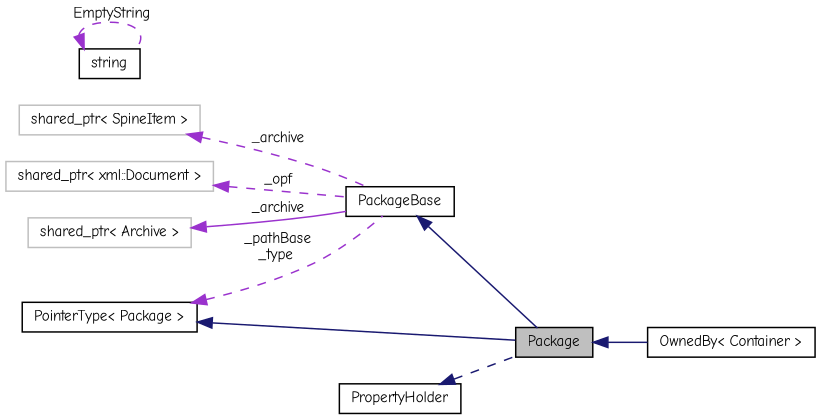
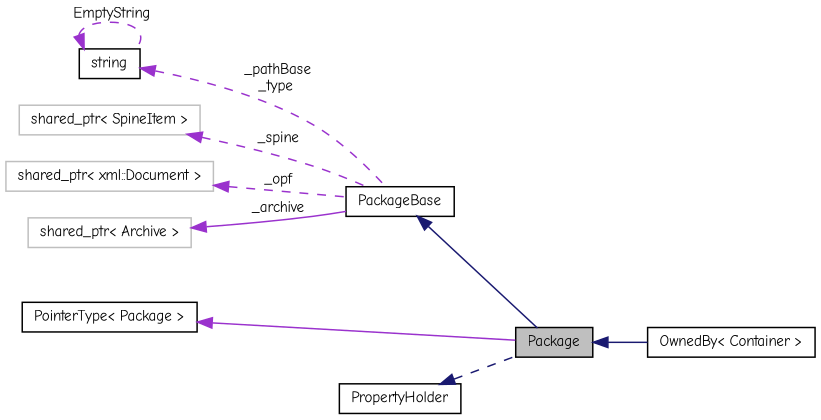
  digraph {
    fontname="Comic Neue"
    rankdir=LR
    node [color=black fillcolor=white fontname="Comic Neue" fontsize=10 shape=record style=filled]
    edge [color=darkorchid3 dir=back fontname="Comic Neue" fontsize=10 labelfontname=Helvetica labelfontsize=10 style=dashed]
    n1 [fillcolor=grey75 fontcolor=black height=0.2 label=Package width=0.4]
    n2 [height=0.2 label="OwnedBy\< Container \>" width=0.4]
    n3 [height=0.2 label=PackageBase width=0.4]
    n4 [height=0.2 label=string width=0.4]
    n5 [color=grey75 height=0.2 label="shared_ptr\< SpineItem \>" width=0.4]
    n6 [color=grey75 height=0.2 label="shared_ptr\< xml::Document \>" width=0.4]
    n7 [color=grey75 height=0.2 label="shared_ptr\< Archive \>" width=0.4]
    n8 [height=0.2 label="PointerType\< Package \>" width=0.4]
    n9 [height=0.2 label=PropertyHolder width=0.4]
    n1 -> n2 [color=midnightblue style=solid]
    n3 -> n1 [color=midnightblue style=solid]
-   n8 -> n3 [label=" _pathBase\n_type"]
+   n4 -> n3 [label=" _pathBase\n_type"]
    n4 -> n4 [label=" EmptyString"]
-   n5 -> n3 [label=" _archive"]
+   n5 -> n3 [label=" _spine"]
    n6 -> n3 [label=" _opf"]
    n7 -> n3 [label=" _archive" style=solid]
-   n8 -> n1 [color=midnightblue style=solid]
+   n8 -> n1 [style=solid]
    n9 -> n1 [color=midnightblue]
  }
